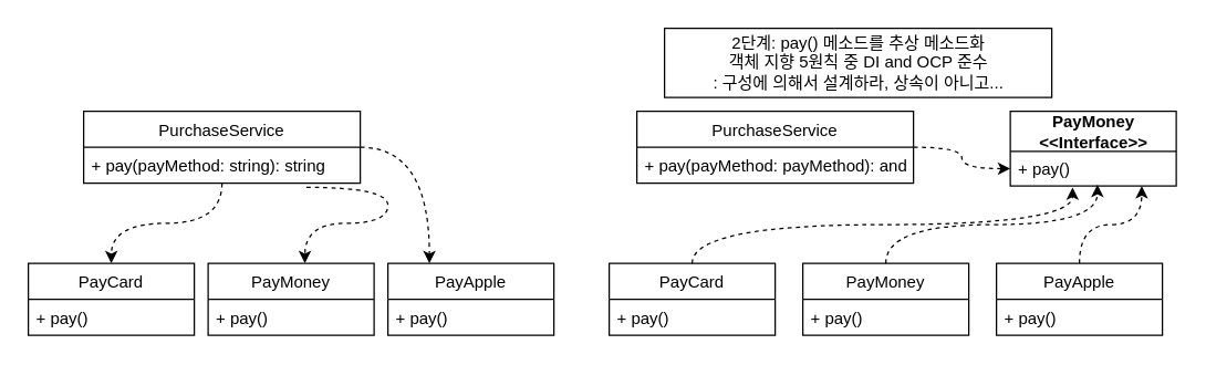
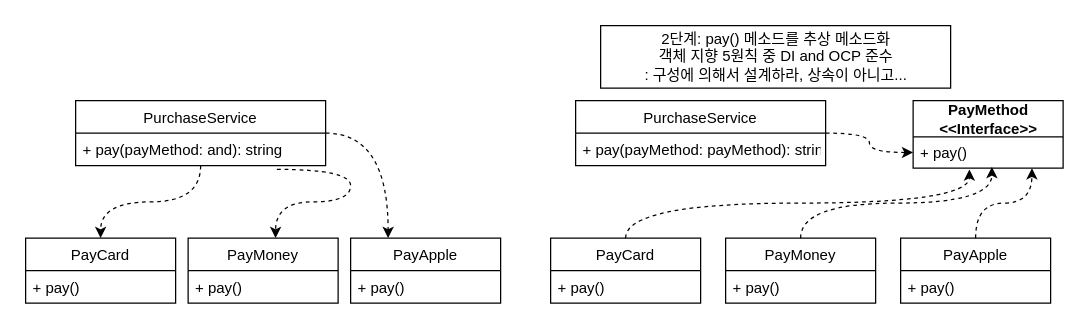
  <mxCell id="0" />
  <mxCell id="1" parent="0" />
  <mxCell id="2" value="PayCard" style="swimlane;fontStyle=0;childLayout=stackLayout;horizontal=1;startSize=26;fillColor=none;horizontalStack=0;resizeParent=1;resizeParentMax=0;resizeLast=0;collapsible=1;marginBottom=0;" vertex="1" parent="1"><mxGeometry y="190" width="120" height="52" as="geometry" x="20" /></mxCell>
  <mxCell id="3" value="+ pay()" style="text;strokeColor=none;fillColor=none;align=left;verticalAlign=top;spacingLeft=4;spacingRight=4;overflow=hidden;rotatable=0;points=[[0,0.5],[1,0.5]];portConstraint=eastwest;" vertex="1" parent="2"><mxGeometry y="26" width="120" height="26" as="geometry" /></mxCell>
  <mxCell id="4" value="PayMoney" style="swimlane;fontStyle=0;childLayout=stackLayout;horizontal=1;startSize=26;fillColor=none;horizontalStack=0;resizeParent=1;resizeParentMax=0;resizeLast=0;collapsible=1;marginBottom=0;" vertex="1" parent="1"><mxGeometry x="150" y="190" width="120" height="52" as="geometry" /></mxCell>
  <mxCell id="5" value="+ pay()" style="text;strokeColor=none;fillColor=none;align=left;verticalAlign=top;spacingLeft=4;spacingRight=4;overflow=hidden;rotatable=0;points=[[0,0.5],[1,0.5]];portConstraint=eastwest;" vertex="1" parent="4"><mxGeometry y="26" width="120" height="26" as="geometry" /></mxCell>
  <mxCell id="6" style="edgeStyle=orthogonalEdgeStyle;curved=1;rounded=0;orthogonalLoop=1;jettySize=auto;html=1;exitX=1;exitY=0.5;exitDx=0;exitDy=0;dashed=1;" edge="1" parent="4" source="5" target="5"><mxGeometry relative="1" as="geometry" /></mxCell>
  <mxCell id="7" value="PayApple" style="swimlane;fontStyle=0;childLayout=stackLayout;horizontal=1;startSize=26;fillColor=none;horizontalStack=0;resizeParent=1;resizeParentMax=0;resizeLast=0;collapsible=1;marginBottom=0;" vertex="1" parent="1"><mxGeometry x="280" y="190" width="120" height="52" as="geometry" /></mxCell>
  <mxCell id="8" value="+ pay()" style="text;strokeColor=none;fillColor=none;align=left;verticalAlign=top;spacingLeft=4;spacingRight=4;overflow=hidden;rotatable=0;points=[[0,0.5],[1,0.5]];portConstraint=eastwest;" vertex="1" parent="7"><mxGeometry y="26" width="120" height="26" as="geometry" /></mxCell>
  <mxCell id="9" style="edgeStyle=orthogonalEdgeStyle;curved=1;rounded=0;orthogonalLoop=1;jettySize=auto;html=1;entryX=0.25;entryY=0;entryDx=0;entryDy=0;dashed=1;" edge="1" parent="1" source="11" target="7"><mxGeometry relative="1" as="geometry" /></mxCell>
  <mxCell id="10" style="edgeStyle=orthogonalEdgeStyle;curved=1;rounded=0;orthogonalLoop=1;jettySize=auto;html=1;dashed=1;" edge="1" parent="1" source="11" target="2"><mxGeometry relative="1" as="geometry" /></mxCell>
  <mxCell id="11" value="PurchaseService" style="swimlane;fontStyle=0;childLayout=stackLayout;horizontal=1;startSize=26;fillColor=none;horizontalStack=0;resizeParent=1;resizeParentMax=0;resizeLast=0;collapsible=1;marginBottom=0;" vertex="1" parent="1"><mxGeometry x="60" y="80" width="200" height="52" as="geometry" /></mxCell>
- <mxCell id="12" value="+ pay(payMethod: string): string" style="text;strokeColor=none;fillColor=none;align=left;verticalAlign=top;spacingLeft=4;spacingRight=4;overflow=hidden;rotatable=0;points=[[0,0.5],[1,0.5]];portConstraint=eastwest;" vertex="1" parent="11"><mxGeometry y="26" width="200" height="26" as="geometry" /></mxCell>
+ <mxCell id="12" value="+ pay(payMethod: and): string" style="text;strokeColor=none;fillColor=none;align=left;verticalAlign=top;spacingLeft=4;spacingRight=4;overflow=hidden;rotatable=0;points=[[0,0.5],[1,0.5]];portConstraint=eastwest;" vertex="1" parent="11"><mxGeometry y="26" width="200" height="26" as="geometry" /></mxCell>
  <mxCell id="13" style="edgeStyle=orthogonalEdgeStyle;rounded=0;orthogonalLoop=1;jettySize=auto;html=1;dashed=1;exitX=0.805;exitY=1.115;exitDx=0;exitDy=0;exitPerimeter=0;curved=1;entryX=0.583;entryY=0;entryDx=0;entryDy=0;entryPerimeter=0;" edge="1" parent="1" source="12" target="4"><mxGeometry relative="1" as="geometry" /></mxCell>
  <mxCell id="14" value="2단계: pay() 메소드를 추상 메소드화&lt;br&gt;객체 지향 5원칙 중 DI and OCP 준수&lt;br&gt;: 구성에 의해서 설계하라, 상속이 아니고..." style="html=1;" vertex="1" parent="1"><mxGeometry x="480" width="280" height="50" as="geometry" y="20" /></mxCell>
- <mxCell id="15" value="PayMoney&lt;br&gt;&amp;lt;&amp;lt;Interface&amp;gt;&amp;gt;" style="swimlane;fontStyle=1;align=center;verticalAlign=middle;childLayout=stackLayout;horizontal=1;startSize=29;horizontalStack=0;resizeParent=1;resizeParentMax=0;resizeLast=0;collapsible=0;marginBottom=0;html=1;" vertex="1" parent="1"><mxGeometry x="730" y="80" width="120" height="54" as="geometry" /></mxCell>
+ <mxCell id="15" value="PayMethod&lt;br&gt;&amp;lt;&amp;lt;Interface&amp;gt;&amp;gt;" style="swimlane;fontStyle=1;align=center;verticalAlign=middle;childLayout=stackLayout;horizontal=1;startSize=29;horizontalStack=0;resizeParent=1;resizeParentMax=0;resizeLast=0;collapsible=0;marginBottom=0;html=1;" vertex="1" parent="1"><mxGeometry x="730" y="80" width="120" height="54" as="geometry" /></mxCell>
  <mxCell id="16" value="+ pay()" style="text;html=1;strokeColor=none;fillColor=none;align=left;verticalAlign=middle;spacingLeft=4;spacingRight=4;overflow=hidden;rotatable=0;points=[[0,0.5],[1,0.5]];portConstraint=eastwest;" vertex="1" parent="15"><mxGeometry y="29" width="120" height="25" as="geometry" /></mxCell>
  <mxCell id="17" style="edgeStyle=orthogonalEdgeStyle;curved=1;rounded=0;orthogonalLoop=1;jettySize=auto;html=1;dashed=1;" edge="1" parent="1" source="18" target="16"><mxGeometry relative="1" as="geometry" /></mxCell>
  <mxCell id="18" value="PurchaseService" style="swimlane;fontStyle=0;childLayout=stackLayout;horizontal=1;startSize=26;fillColor=none;horizontalStack=0;resizeParent=1;resizeParentMax=0;resizeLast=0;collapsible=1;marginBottom=0;" vertex="1" parent="1"><mxGeometry x="460" y="80" width="200" height="52" as="geometry" /></mxCell>
- <mxCell id="19" value="+ pay(payMethod: payMethod): and" style="text;strokeColor=none;fillColor=none;align=left;verticalAlign=top;spacingLeft=4;spacingRight=4;overflow=hidden;rotatable=0;points=[[0,0.5],[1,0.5]];portConstraint=eastwest;" vertex="1" parent="18"><mxGeometry y="26" width="200" height="26" as="geometry" /></mxCell>
+ <mxCell id="19" value="+ pay(payMethod: payMethod): string" style="text;strokeColor=none;fillColor=none;align=left;verticalAlign=top;spacingLeft=4;spacingRight=4;overflow=hidden;rotatable=0;points=[[0,0.5],[1,0.5]];portConstraint=eastwest;" vertex="1" parent="18"><mxGeometry y="26" width="200" height="26" as="geometry" /></mxCell>
  <mxCell id="20" style="edgeStyle=orthogonalEdgeStyle;curved=1;rounded=0;orthogonalLoop=1;jettySize=auto;html=1;entryX=0.375;entryY=1.04;entryDx=0;entryDy=0;entryPerimeter=0;dashed=1;" edge="1" parent="1" source="21" target="16"><mxGeometry relative="1" as="geometry" /></mxCell>
  <mxCell id="21" value="PayCard" style="swimlane;fontStyle=0;childLayout=stackLayout;horizontal=1;startSize=26;fillColor=none;horizontalStack=0;resizeParent=1;resizeParentMax=0;resizeLast=0;collapsible=1;marginBottom=0;" vertex="1" parent="1"><mxGeometry x="440" y="190" width="120" height="52" as="geometry" /></mxCell>
  <mxCell id="22" value="+ pay()" style="text;strokeColor=none;fillColor=none;align=left;verticalAlign=top;spacingLeft=4;spacingRight=4;overflow=hidden;rotatable=0;points=[[0,0.5],[1,0.5]];portConstraint=eastwest;" vertex="1" parent="21"><mxGeometry y="26" width="120" height="26" as="geometry" /></mxCell>
  <mxCell id="23" style="edgeStyle=orthogonalEdgeStyle;curved=1;rounded=0;orthogonalLoop=1;jettySize=auto;html=1;entryX=0.525;entryY=0.96;entryDx=0;entryDy=0;entryPerimeter=0;dashed=1;" edge="1" parent="1" source="24" target="16"><mxGeometry relative="1" as="geometry" /></mxCell>
  <mxCell id="24" value="PayMoney" style="swimlane;fontStyle=0;childLayout=stackLayout;horizontal=1;startSize=26;fillColor=none;horizontalStack=0;resizeParent=1;resizeParentMax=0;resizeLast=0;collapsible=1;marginBottom=0;" vertex="1" parent="1"><mxGeometry x="580" y="190" width="120" height="52" as="geometry" /></mxCell>
  <mxCell id="25" value="+ pay()" style="text;strokeColor=none;fillColor=none;align=left;verticalAlign=top;spacingLeft=4;spacingRight=4;overflow=hidden;rotatable=0;points=[[0,0.5],[1,0.5]];portConstraint=eastwest;" vertex="1" parent="24"><mxGeometry y="26" width="120" height="26" as="geometry" /></mxCell>
  <mxCell id="26" style="edgeStyle=orthogonalEdgeStyle;curved=1;rounded=0;orthogonalLoop=1;jettySize=auto;html=1;exitX=1;exitY=0.5;exitDx=0;exitDy=0;dashed=1;" edge="1" parent="24" source="25" target="25"><mxGeometry relative="1" as="geometry" /></mxCell>
  <mxCell id="27" style="edgeStyle=orthogonalEdgeStyle;curved=1;rounded=0;orthogonalLoop=1;jettySize=auto;html=1;entryX=0.792;entryY=1;entryDx=0;entryDy=0;entryPerimeter=0;dashed=1;" edge="1" parent="1" source="28" target="16"><mxGeometry relative="1" as="geometry" /></mxCell>
  <mxCell id="28" value="PayApple" style="swimlane;fontStyle=0;childLayout=stackLayout;horizontal=1;startSize=26;fillColor=none;horizontalStack=0;resizeParent=1;resizeParentMax=0;resizeLast=0;collapsible=1;marginBottom=0;" vertex="1" parent="1"><mxGeometry x="720" y="190" width="120" height="52" as="geometry" /></mxCell>
  <mxCell id="29" value="+ pay()" style="text;strokeColor=none;fillColor=none;align=left;verticalAlign=top;spacingLeft=4;spacingRight=4;overflow=hidden;rotatable=0;points=[[0,0.5],[1,0.5]];portConstraint=eastwest;" vertex="1" parent="28"><mxGeometry y="26" width="120" height="26" as="geometry" /></mxCell>
